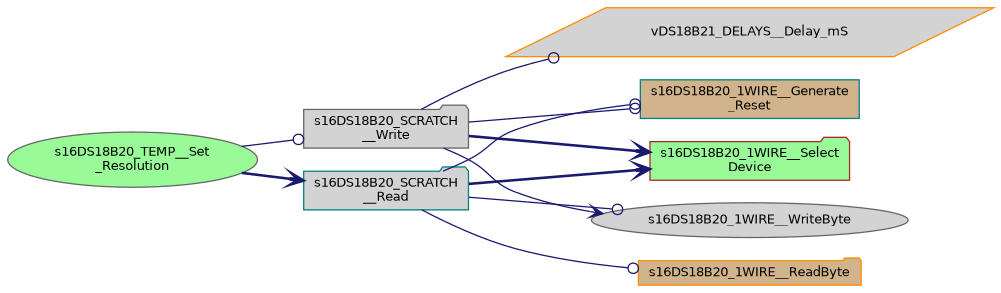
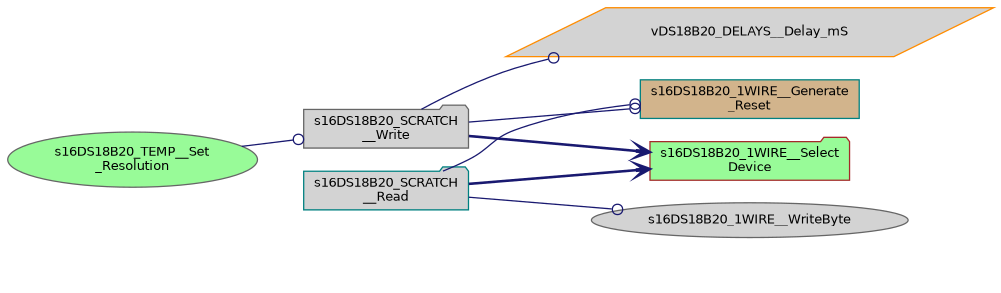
  digraph {
    rankdir=LR
    node [color=gray40 fillcolor=lightgrey fontname=Helvetica fontsize=10 shape=folder style=filled]
    edge [arrowhead=odot color=midnightblue fontname=Helvetica fontsize=10 labelfontname=Helvetica labelfontsize=10 style=solid]
    n1 [fillcolor=palegreen fontcolor=black height=0.2 label="s16DS18B20_TEMP__Set\l_Resolution" shape=ellipse width=0.4]
    n2 [color=teal height=0.2 label="s16DS18B20_SCRATCH\l__Read" width=0.4]
    n3 [height=0.2 label="s16DS18B20_SCRATCH\l__Write" width=0.4]
    n4 [color=teal fillcolor=tan height=0.2 label="s16DS18B20_1WIRE__Generate\l_Reset" shape=box width=0.4]
    n5 [color=brown fillcolor=palegreen height=0.2 label="s16DS18B20_1WIRE__Select\lDevice" width=0.4]
    n6 [height=0.2 label=s16DS18B20_1WIRE__WriteByte shape=ellipse width=0.4]
-   n7 [color=darkorange fillcolor=tan height=0.2 label=s16DS18B20_1WIRE__ReadByte width=0.4]
-   n8 [color=darkorange height=0.2 label=vDS18B21_DELAYS__Delay_mS shape=parallelogram width=0.4]
-   n1 -> n2 [arrowhead=vee style=bold]
+   n8 [color=darkorange height=0.2 label=vDS18B20_DELAYS__Delay_mS shape=parallelogram width=0.4]
    n1 -> n3
    n2 -> n4
    n2 -> n5 [arrowhead=vee style=bold]
    n2 -> n6
-   n2 -> n7
    n3 -> n4
    n3 -> n5 [arrowhead=vee style=bold]
-   n3 -> n6 [arrowhead=vee]
    n3 -> n8
  }
